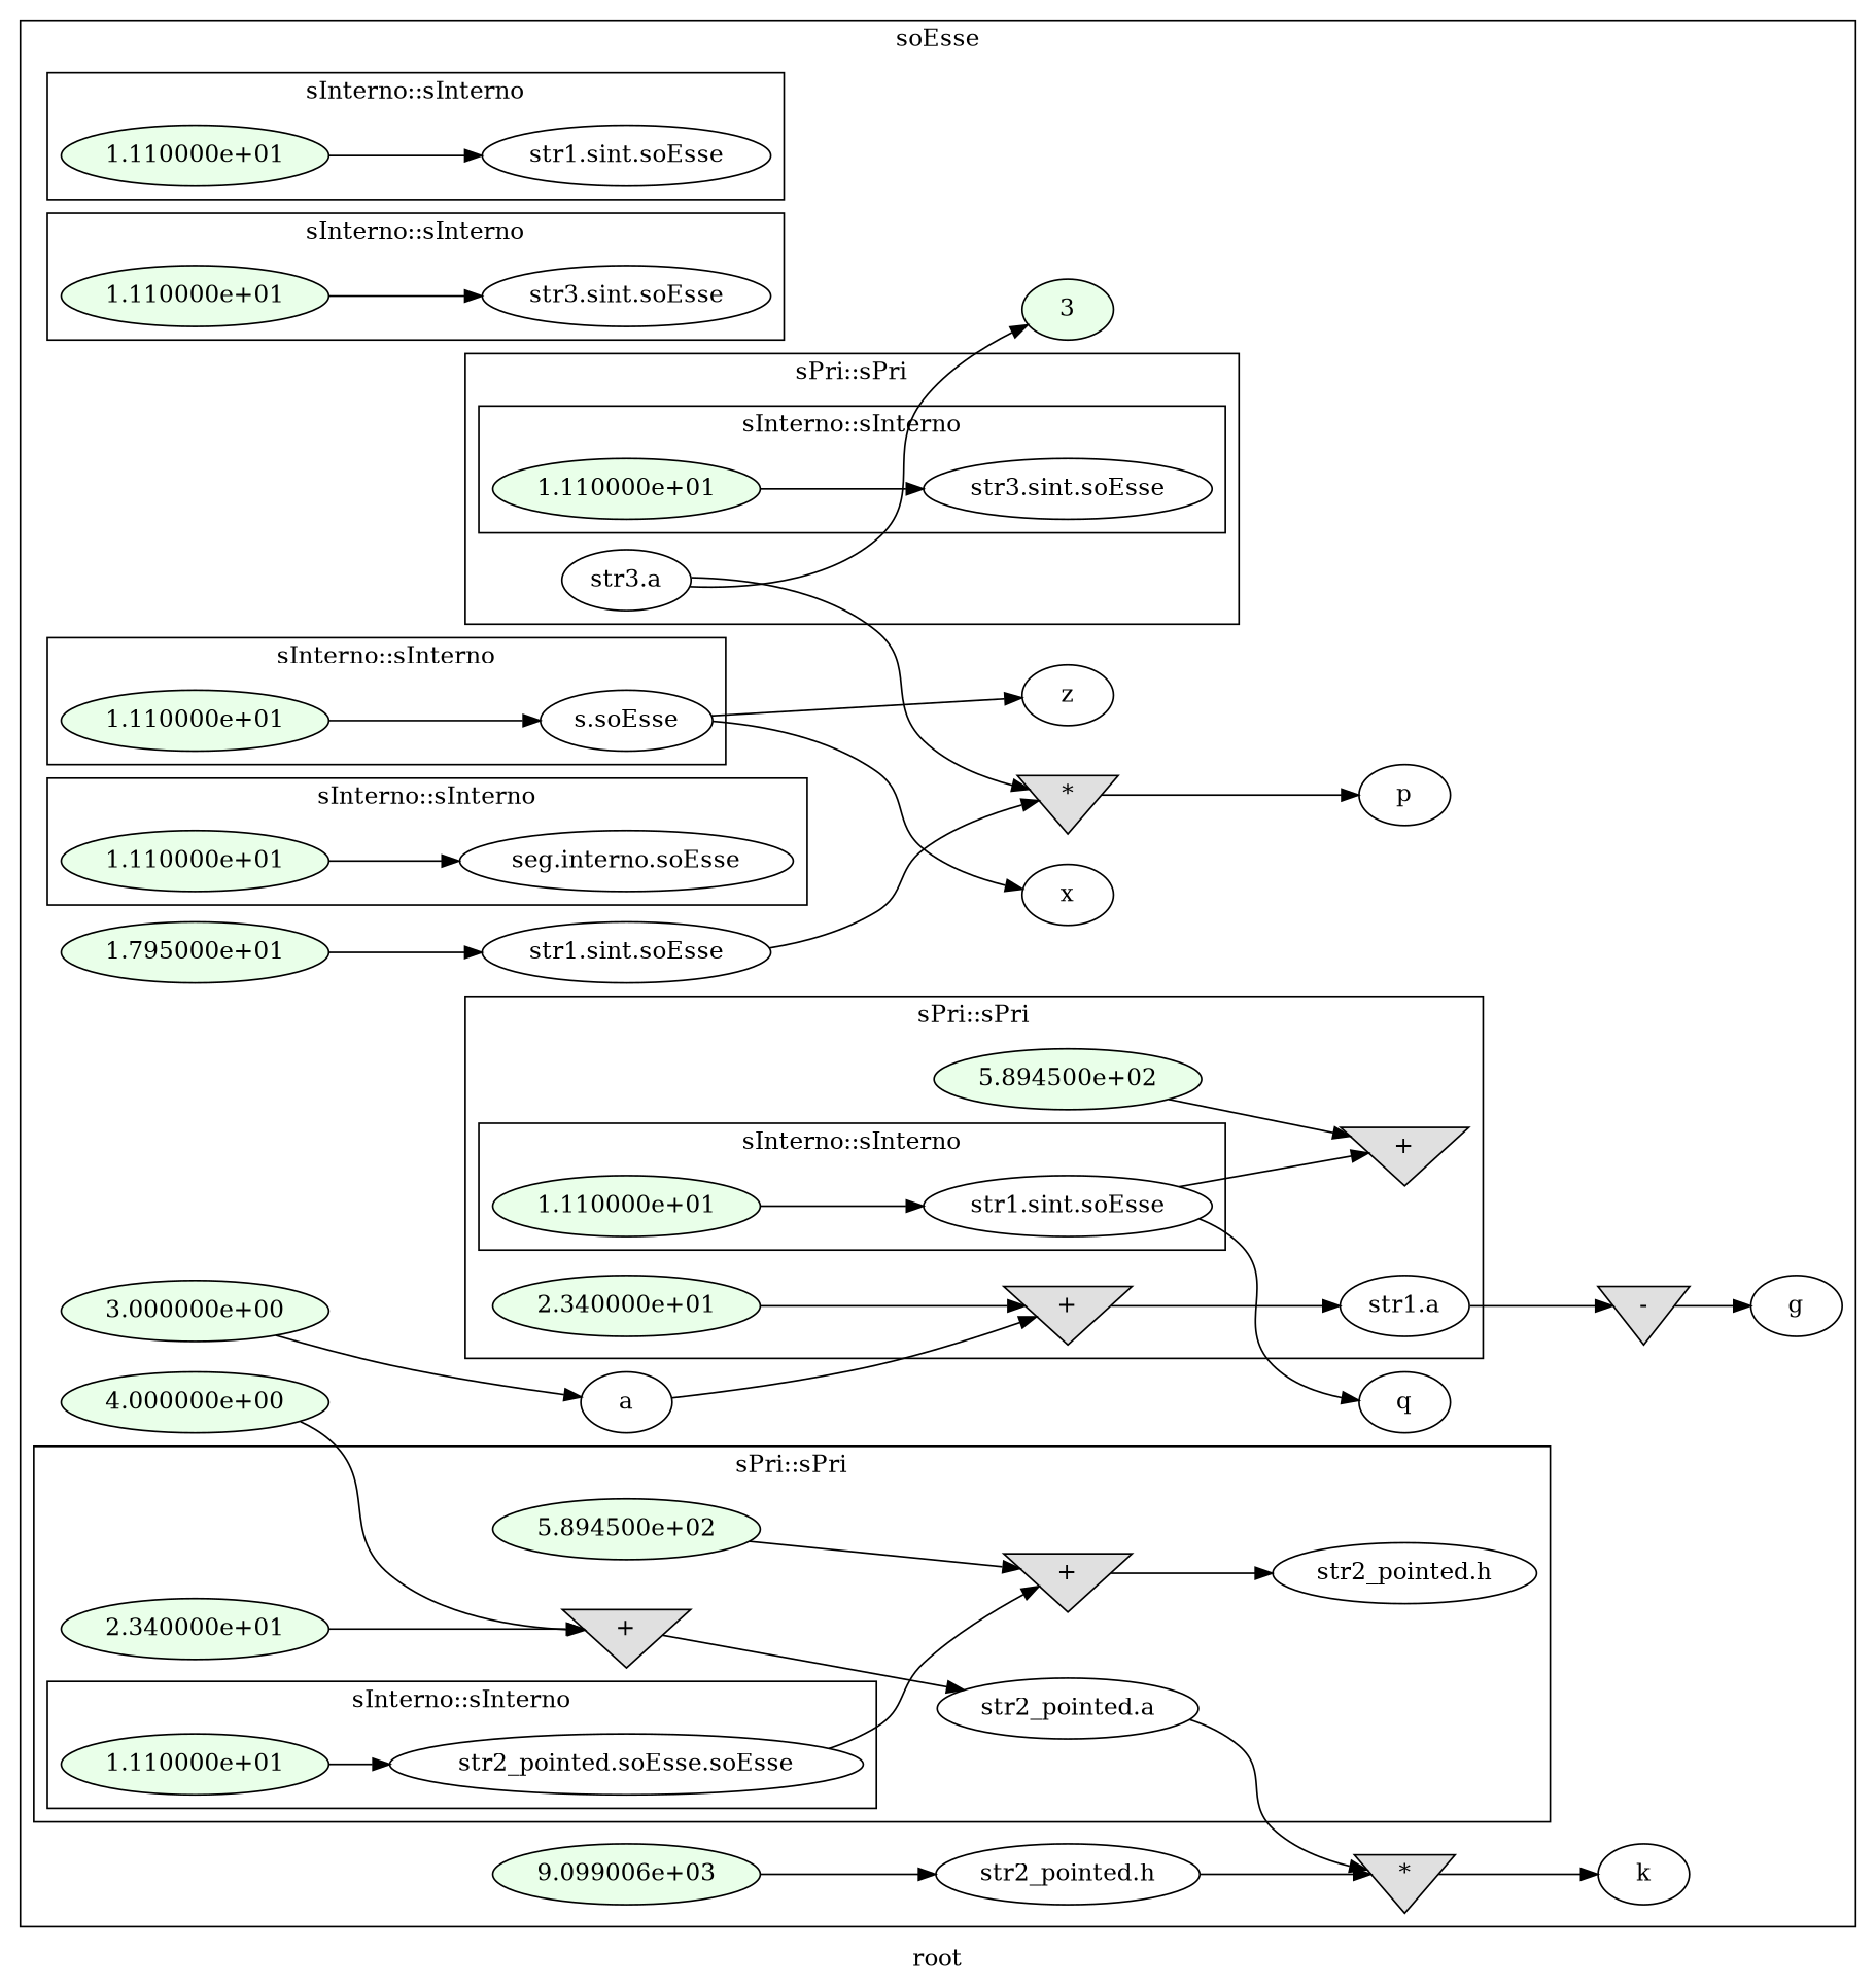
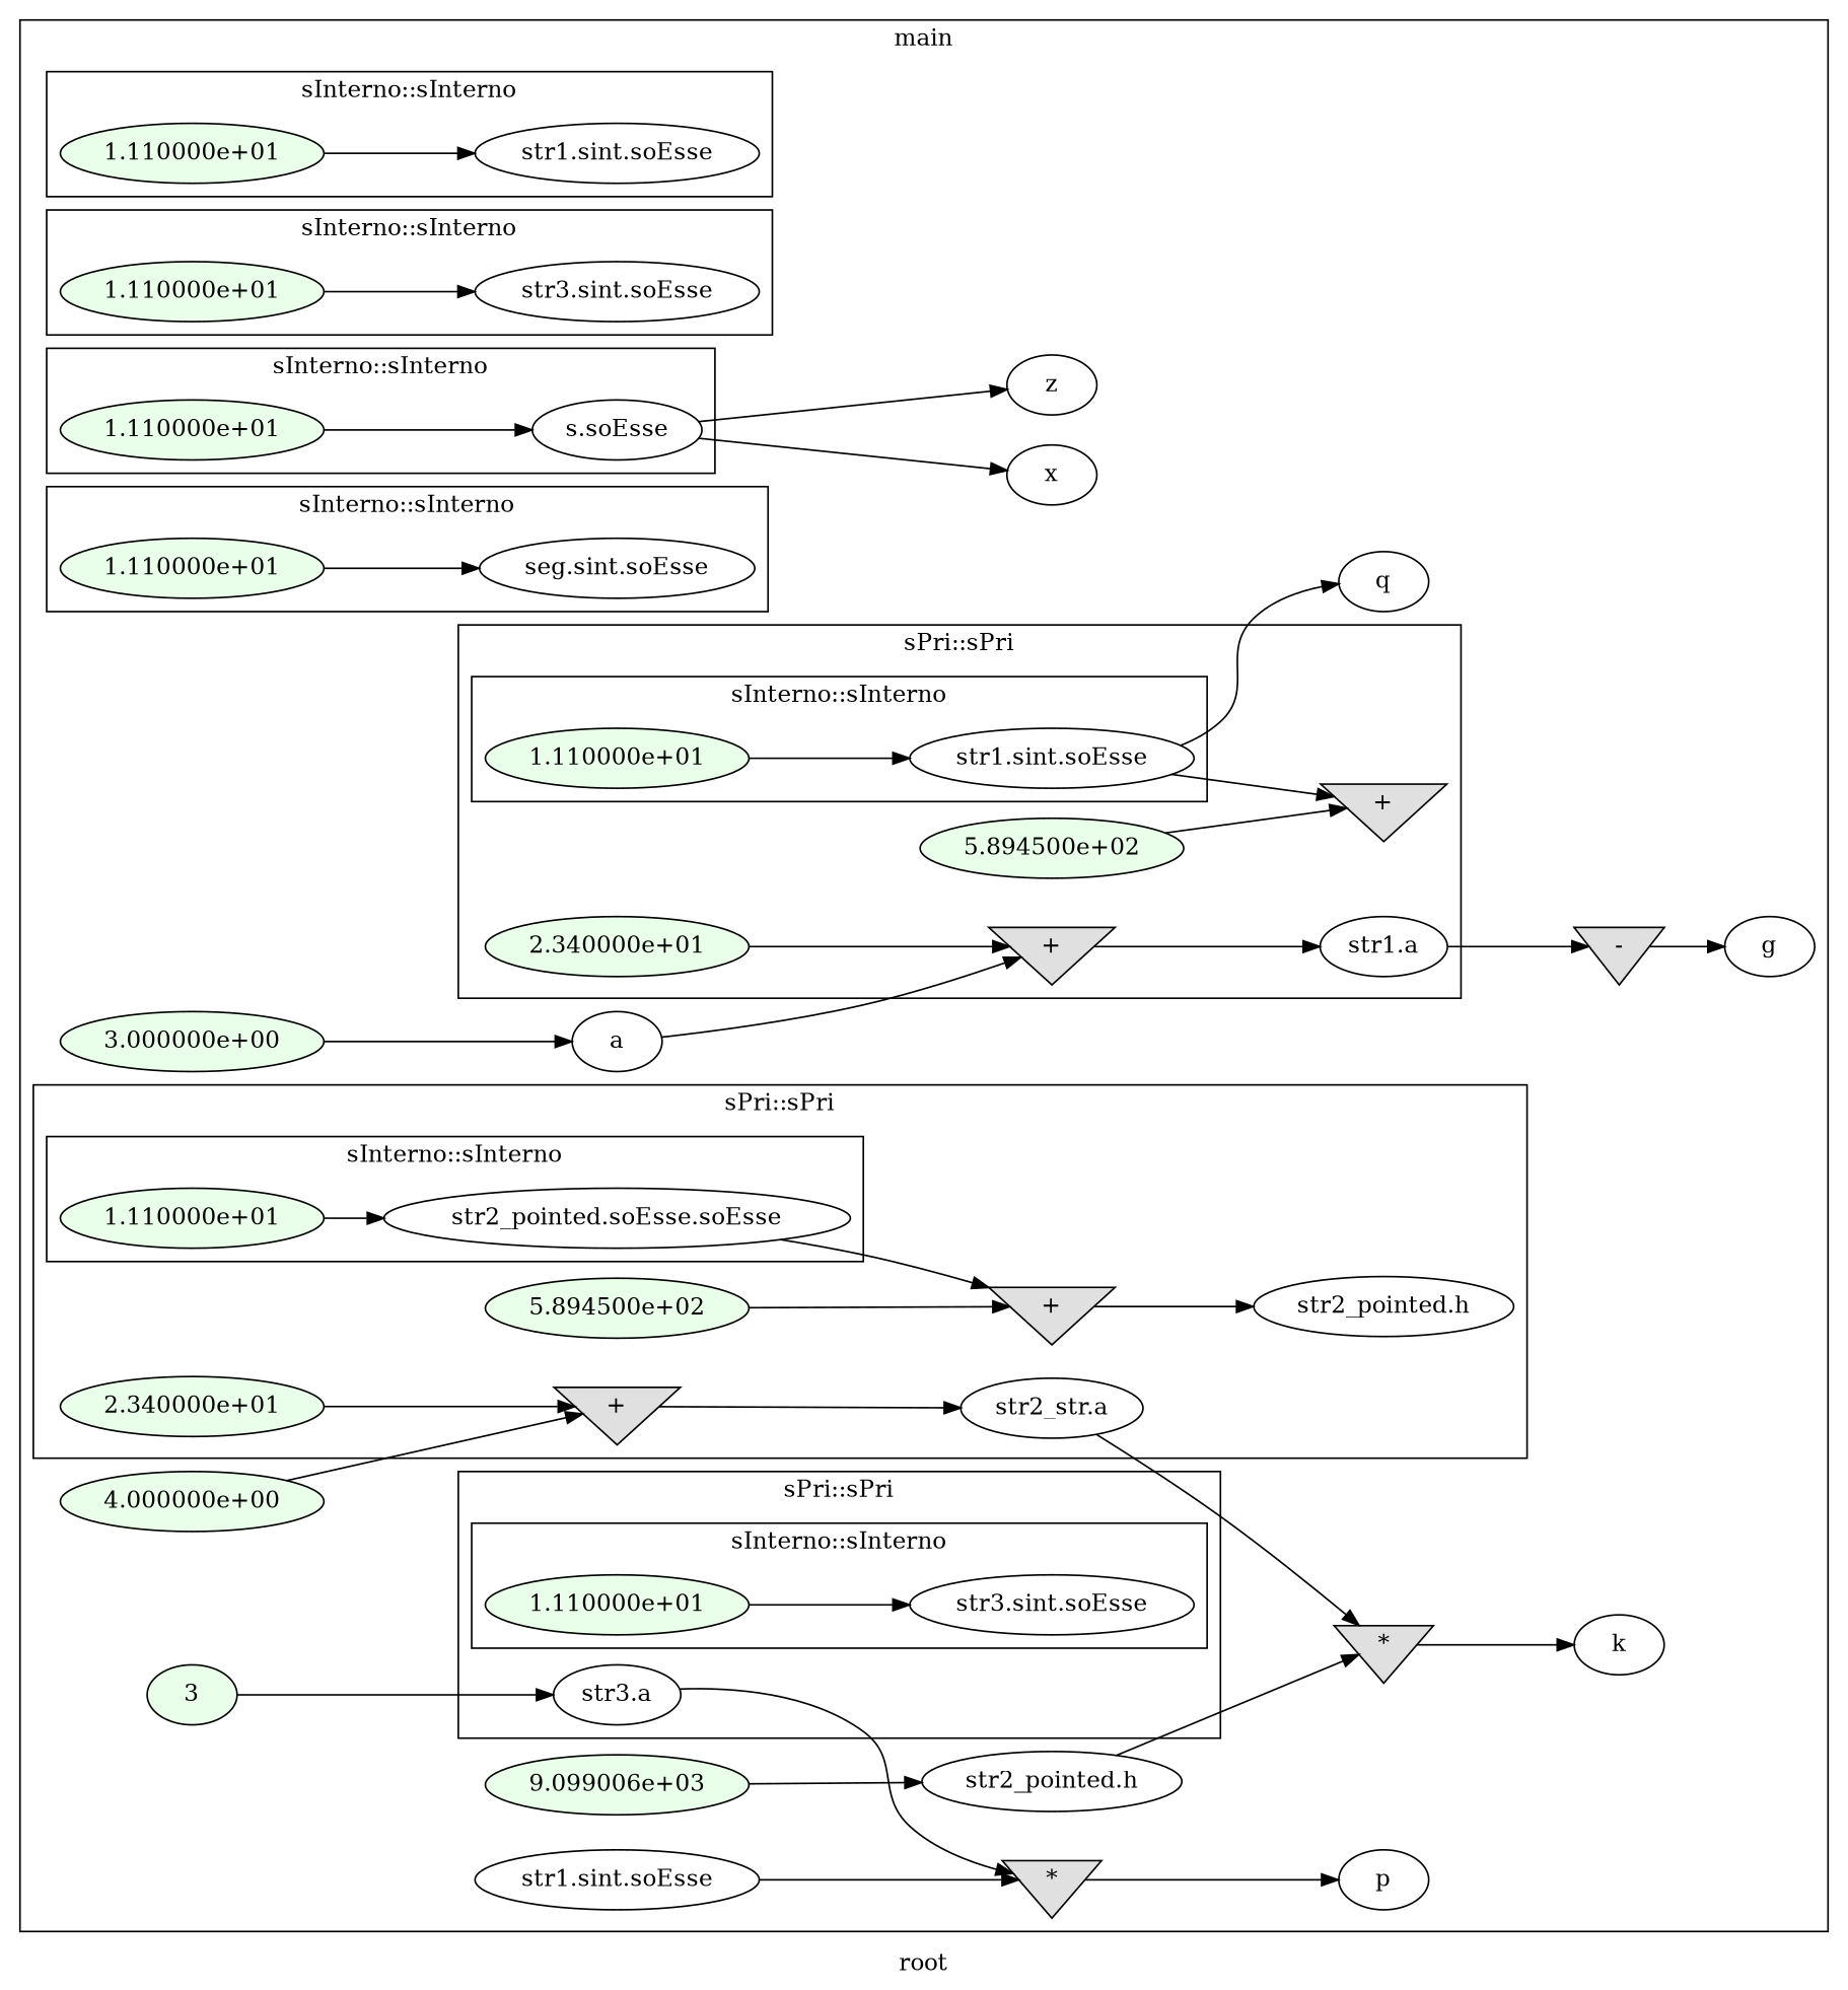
  digraph {
    label=root
    rankdir=LR
    node [style=filled]
    n1 [fillcolor="#E9FFE9" label="1.110000e+01" startinglines=9]
    n2 [label="str1.sint.soEsse" startingline=9 style=""]
    n3 [fillcolor="#E9FFE9" label="1.110000e+01" startinglines=9]
    n4 [label="str1.sint.soEsse" startingline=9 style=""]
    n5 [fillcolor="#E9FFE9" label="2.340000e+01" startinglines=28]
    n6 [fillcolor="#E0E0E0" label="+" shape=invtriangle startinglines=28]
    n7 [label="str1.a" startingline=28 style=""]
    n8 [fillcolor="#E9FFE9" label="5.894500e+02" startinglines=29]
    n9 [fillcolor="#E0E0E0" label="+" shape=invtriangle startinglines=29]
    n10 [fillcolor="#E9FFE9" label="1.110000e+01" startinglines=9]
    n11 [label="str2_pointed.soEsse.soEsse" startingline=9 style=""]
    n12 [fillcolor="#E9FFE9" label="2.340000e+01" startinglines=28]
    n13 [fillcolor="#E0E0E0" label="+" shape=invtriangle startinglines=28]
-   n14 [label="str2_pointed.a" startingline=28 style=""]
+   n14 [label="str2_str.a" startingline=28 style=""]
    n15 [fillcolor="#E9FFE9" label="5.894500e+02" startinglines=29]
    n16 [fillcolor="#E0E0E0" label="+" shape=invtriangle startinglines=29]
    n17 [label="str2_pointed.h" startingline=29 style=""]
    n18 [fillcolor="#E9FFE9" label="1.110000e+01" startinglines=9]
    n19 [label="str3.sint.soEsse" startingline=9 style=""]
    n20 [fillcolor="#E9FFE9" label="1.110000e+01" startinglines=9]
    n21 [label="str3.sint.soEsse" startingline=9 style=""]
    n22 [label="str3.a" startingline=23 style=""]
    n23 [fillcolor="#E9FFE9" label="1.110000e+01" startinglines=9]
    n24 [label="s.soEsse" startingline=9 style=""]
    n25 [fillcolor="#E9FFE9" label="1.110000e+01" startinglines=9]
-   n26 [label="seg.interno.soEsse" startingline=9 style=""]
+   n26 [label="seg.sint.soEsse" startingline=9 style=""]
    n27 [fillcolor="#E9FFE9" label="3.000000e+00" startinglines=40]
    n28 [label=a startingline=40 style=""]
    n29 [label=q startingline=42 style=""]
    n30 [fillcolor="#E9FFE9" label="4.000000e+00" startinglines=43]
    n31 [fillcolor="#E9FFE9" label=3 startinglines=44]
    n32 [fillcolor="#E9FFE9" label="9.099006e+03" startinglines=46]
    n33 [label="str2_pointed.h" startingline=46 style=""]
-   n34 [fillcolor="#E9FFE9" label="1.795000e+01" startinglines=47]
    n35 [label="str1.sint.soEsse" startingline=47 style=""]
    n36 [fillcolor="#E0E0E0" label="*" shape=invtriangle startinglines=49]
    n37 [label=p startingline=49 style=""]
    n38 [fillcolor="#E0E0E0" label="-" shape=invtriangle startinglines=51]
    n39 [label=g startingline=51 style=""]
    n40 [fillcolor="#E0E0E0" label="*" shape=invtriangle startinglines=52]
    n41 [label=k startingline=52 style=""]
    n42 [label=x startingline=55 style=""]
    n43 [label=z startingline=58 style=""]
    subgraph cluster_1 {
-     label=soEsse
+     label=main
      parent=G
      startinglines="33_39_39"
      n27
      n28
      n29
      n30
      n31
      n32
      n33
-     n34
      n35
      n36
      n37
      n38
      n39
      n40
      n41
      n42
      n43
      subgraph cluster_2 {
        label="sInterno::sInterno"
        parent=cluster_1
        startinglines="39_40_41"
        n1
        n2
      }
      subgraph cluster_3 {
        label="sPri::sPri"
        parent=cluster_1
        startinglines="40_41_9"
        n5
        n6
        n7
        n8
        n9
        subgraph cluster_4 {
          label="sInterno::sInterno"
          parent=cluster_3
          startinglines="41_9_27"
          n3
          n4
        }
      }
      subgraph cluster_5 {
        label="sPri::sPri"
        parent=cluster_1
        startinglines="29_42_43"
        n12
        n13
        n14
        n15
        n16
        n17
        subgraph cluster_6 {
          label="sInterno::sInterno"
          parent=cluster_5
          startinglines="42_43_27"
          n10
          n11
        }
      }
      subgraph cluster_7 {
        label="sInterno::sInterno"
        parent=cluster_1
        startinglines="28_29_44"
        n18
        n19
      }
      subgraph cluster_8 {
        label="sPri::sPri"
        parent=cluster_1
        startinglines="29_44_9"
        n22
        subgraph cluster_9 {
          label="sInterno::sInterno"
          parent=cluster_8
          startinglines="44_9_22"
          n20
          n21
        }
      }
      subgraph cluster_10 {
        label="sInterno::sInterno"
        parent=cluster_1
        startinglines="51_52_54"
        n23
        n24
      }
      subgraph cluster_11 {
        label="sInterno::sInterno"
        parent=cluster_1
        startinglines="9_55_57"
        n25
        n26
      }
    }
    n1 -> n2
    n3 -> n4
    n4 -> n9
    n4 -> n29
    n5 -> n6
    n6 -> n7
    n7 -> n38
    n8 -> n9
    n10 -> n11
    n11 -> n16
    n12 -> n13
    n13 -> n14
    n14 -> n40
    n15 -> n16
    n16 -> n17
    n18 -> n19
    n20 -> n21
    n22 -> n36
    n23 -> n24
    n24 -> n42
    n24 -> n43
    n25 -> n26
    n27 -> n28
    n28 -> n6
    n30 -> n13
-   n22 -> n31
+   n31 -> n22
    n32 -> n33
    n33 -> n40
-   n34 -> n35
    n35 -> n36
    n36 -> n37
    n38 -> n39
    n40 -> n41
  }
